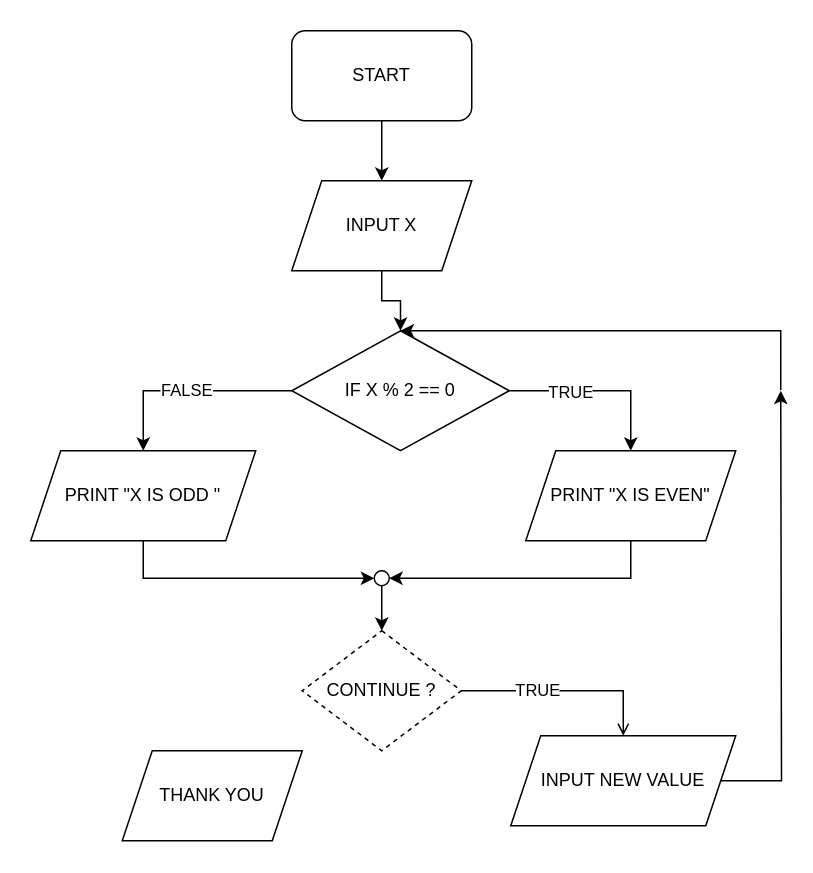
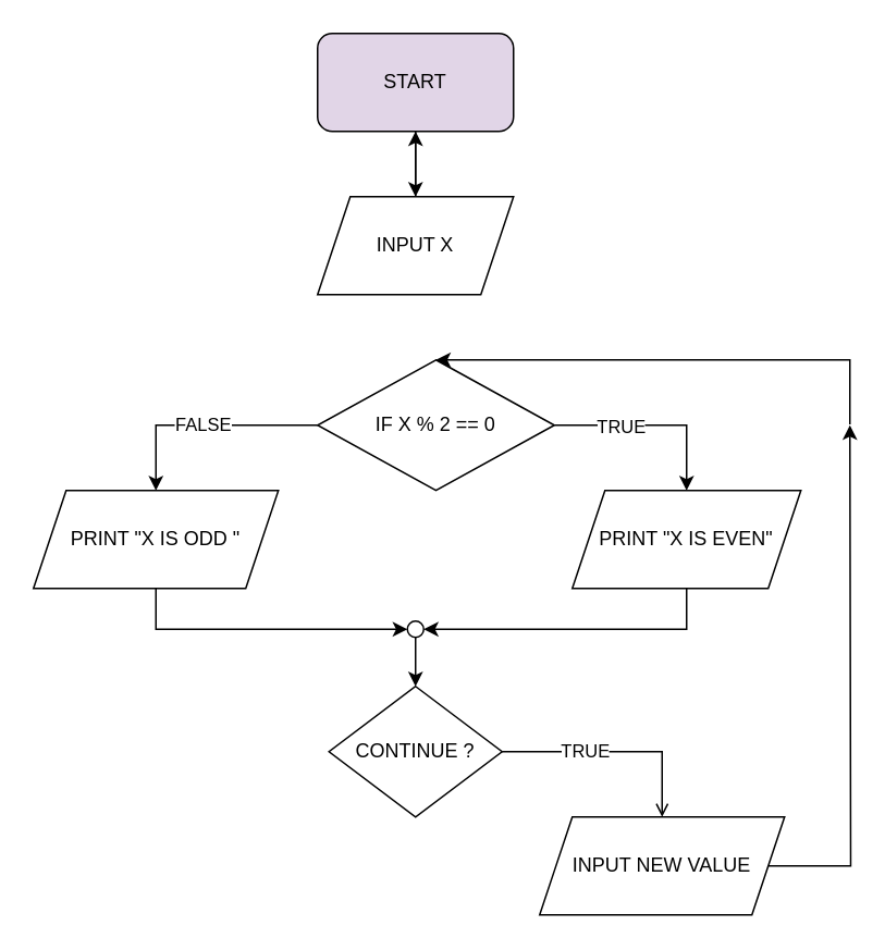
  <mxCell id="0" />
  <mxCell id="1" parent="0" />
  <mxCell id="2" style="edgeStyle=orthogonalEdgeStyle;rounded=0;orthogonalLoop=1;jettySize=auto;html=1;exitX=0.5;exitY=1;exitDx=0;exitDy=0;entryX=0.5;entryY=0;entryDx=0;entryDy=0;" edge="1" parent="1" source="3"><mxGeometry relative="1" as="geometry"><mxPoint x="254" y="120" as="targetPoint" /></mxGeometry></mxCell>
- <mxCell id="3" value="START" style="rounded=1;whiteSpace=wrap;html=1;" vertex="1" parent="1"><mxGeometry x="194" y="20" width="120" height="60" as="geometry" /></mxCell>
- <mxCell id="4" style="edgeStyle=orthogonalEdgeStyle;rounded=0;orthogonalLoop=1;jettySize=auto;html=1;" edge="1" parent="1" source="5" target="10"><mxGeometry relative="1" as="geometry" /></mxCell>
+ <mxCell id="3" value="START" style="rounded=1;whiteSpace=wrap;html=1;fillColor=#e1d5e7;" vertex="1" parent="1"><mxGeometry x="194" y="20" width="120" height="60" as="geometry" /></mxCell>
+ <mxCell id="4" style="edgeStyle=orthogonalEdgeStyle;rounded=0;orthogonalLoop=1;jettySize=auto;html=1;" edge="1" parent="1" source="5" target="3"><mxGeometry relative="1" as="geometry" /></mxCell>
  <mxCell id="5" value="INPUT X" style="shape=parallelogram;perimeter=parallelogramPerimeter;whiteSpace=wrap;html=1;fixedSize=1;" vertex="1" parent="1"><mxGeometry x="194" y="120" width="120" height="60" as="geometry" /></mxCell>
  <mxCell id="6" style="edgeStyle=orthogonalEdgeStyle;rounded=0;orthogonalLoop=1;jettySize=auto;html=1;entryX=0.5;entryY=0;entryDx=0;entryDy=0;" edge="1" parent="1" source="10" target="14"><mxGeometry relative="1" as="geometry"><mxPoint x="430" y="330" as="targetPoint" /></mxGeometry></mxCell>
  <mxCell id="7" value="TRUE" style="edgeLabel;html=1;align=center;verticalAlign=middle;resizable=0;points=[];" vertex="1" connectable="0" parent="6"><mxGeometry x="-0.336" y="-4" relative="1" as="geometry"><mxPoint y="-4" as="offset" /></mxGeometry></mxCell>
  <mxCell id="8" style="edgeStyle=orthogonalEdgeStyle;rounded=0;orthogonalLoop=1;jettySize=auto;html=1;entryX=0.5;entryY=0;entryDx=0;entryDy=0;" edge="1" parent="1" source="10" target="12"><mxGeometry relative="1" as="geometry" /></mxCell>
  <mxCell id="9" value="FALSE" style="edgeLabel;html=1;align=center;verticalAlign=middle;resizable=0;points=[];" vertex="1" connectable="0" parent="8"><mxGeometry x="0.022" y="-1" relative="1" as="geometry"><mxPoint as="offset" /></mxGeometry></mxCell>
  <mxCell id="10" value="IF X % 2 == 0" style="rhombus;whiteSpace=wrap;html=1;" vertex="1" parent="1"><mxGeometry x="194" y="220" width="145" height="80" as="geometry" /></mxCell>
  <mxCell id="11" style="edgeStyle=orthogonalEdgeStyle;rounded=0;orthogonalLoop=1;jettySize=auto;html=1;exitX=0.5;exitY=1;exitDx=0;exitDy=0;entryX=0;entryY=0.5;entryDx=0;entryDy=0;" edge="1" parent="1" source="12" target="16"><mxGeometry relative="1" as="geometry" /></mxCell>
  <mxCell id="12" value="PRINT &quot;X IS ODD &quot;" style="shape=parallelogram;perimeter=parallelogramPerimeter;whiteSpace=wrap;html=1;fixedSize=1;" vertex="1" parent="1"><mxGeometry x="20" y="300" width="150" height="60" as="geometry" /></mxCell>
  <mxCell id="13" style="edgeStyle=orthogonalEdgeStyle;rounded=0;orthogonalLoop=1;jettySize=auto;html=1;exitX=0.5;exitY=1;exitDx=0;exitDy=0;entryX=1;entryY=0.5;entryDx=0;entryDy=0;" edge="1" parent="1" source="14" target="16"><mxGeometry relative="1" as="geometry" /></mxCell>
  <mxCell id="14" value="PRINT &quot;X IS EVEN&quot;" style="shape=parallelogram;perimeter=parallelogramPerimeter;whiteSpace=wrap;html=1;fixedSize=1;" vertex="1" parent="1"><mxGeometry x="350" y="300" width="140" height="60" as="geometry" /></mxCell>
  <mxCell id="15" style="edgeStyle=orthogonalEdgeStyle;rounded=0;orthogonalLoop=1;jettySize=auto;html=1;exitX=0.5;exitY=1;exitDx=0;exitDy=0;" edge="1" parent="1" source="16" target="19"><mxGeometry relative="1" as="geometry" /></mxCell>
  <mxCell id="16" value="" style="ellipse;whiteSpace=wrap;html=1;aspect=fixed;" vertex="1" parent="1"><mxGeometry x="249" y="380" width="10" height="10" as="geometry" /></mxCell>
  <mxCell id="17" style="edgeStyle=orthogonalEdgeStyle;rounded=0;orthogonalLoop=1;jettySize=auto;html=1;exitX=1;exitY=0.5;exitDx=0;exitDy=0;entryX=0.5;entryY=0;entryDx=0;entryDy=0;endArrow=open;" edge="1" parent="1" source="19" target="21"><mxGeometry relative="1" as="geometry" /></mxCell>
  <mxCell id="18" value="TRUE" style="edgeLabel;html=1;align=center;verticalAlign=middle;resizable=0;points=[];" vertex="1" connectable="0" parent="17"><mxGeometry x="-0.279" y="1" relative="1" as="geometry"><mxPoint as="offset" /></mxGeometry></mxCell>
- <mxCell id="19" value="CONTINUE ?" style="rhombus;whiteSpace=wrap;html=1;dashed=1;" vertex="1" parent="1"><mxGeometry x="201" y="420" width="106" height="80" as="geometry" /></mxCell>
+ <mxCell id="19" value="CONTINUE ?" style="rhombus;whiteSpace=wrap;html=1;" vertex="1" parent="1"><mxGeometry x="201" y="420" width="106" height="80" as="geometry" /></mxCell>
  <mxCell id="20" style="edgeStyle=orthogonalEdgeStyle;rounded=0;orthogonalLoop=1;jettySize=auto;html=1;exitX=1;exitY=0.5;exitDx=0;exitDy=0;" edge="1" parent="1" source="21"><mxGeometry relative="1" as="geometry"><mxPoint x="520" y="260" as="targetPoint" /></mxGeometry></mxCell>
- <mxCell id="21" value="INPUT NEW VALUE" style="shape=parallelogram;perimeter=parallelogramPerimeter;whiteSpace=wrap;html=1;fixedSize=1;" vertex="1" parent="1"><mxGeometry x="340" y="490" width="150" height="60" as="geometry" /></mxCell>
- <mxCell id="22" value="THANK YOU" style="shape=parallelogram;perimeter=parallelogramPerimeter;whiteSpace=wrap;html=1;fixedSize=1;" vertex="1" parent="1"><mxGeometry x="81" y="500" width="120" height="60" as="geometry" /></mxCell>
+ <mxCell id="21" value="INPUT NEW VALUE" style="shape=parallelogram;perimeter=parallelogramPerimeter;whiteSpace=wrap;html=1;fixedSize=1;" vertex="1" parent="1"><mxGeometry x="330" y="500" width="150" height="60" as="geometry" /></mxCell>
  <mxCell id="23" value="" style="endArrow=classic;html=1;rounded=0;entryX=0.5;entryY=0;entryDx=0;entryDy=0;" edge="1" parent="1" target="10"><mxGeometry width="50" height="50" relative="1" as="geometry"><mxPoint x="520" y="259.44" as="sourcePoint" /><mxPoint x="360" y="259.44" as="targetPoint" /><Array as="points"><mxPoint x="520" y="220" /></Array></mxGeometry></mxCell>
